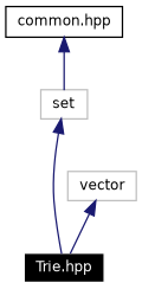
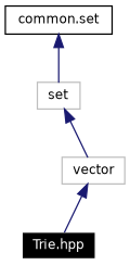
  digraph {
    node [color=grey75 fontname=Helvetica fontsize=10 shape=record]
    edge [color=midnightblue dir=back fontname=Helvetica fontsize=10 labelfontname=Helvetica labelfontsize=10 style=solid]
    n1 [color=white fillcolor=black fontcolor=white height=0.2 label="Trie.hpp" style=filled width=0.4]
-   n2 [color=black height=0.2 label="common.hpp" width=0.4]
+   n2 [color=black height=0.2 label="common.set" width=0.4]
    n3 [height=0.2 label=set width=0.4]
    n4 [height=0.2 label=vector width=0.4]
    n2 -> n3
-   n3 -> n1
+   n3 -> n4
    n4 -> n1
  }
